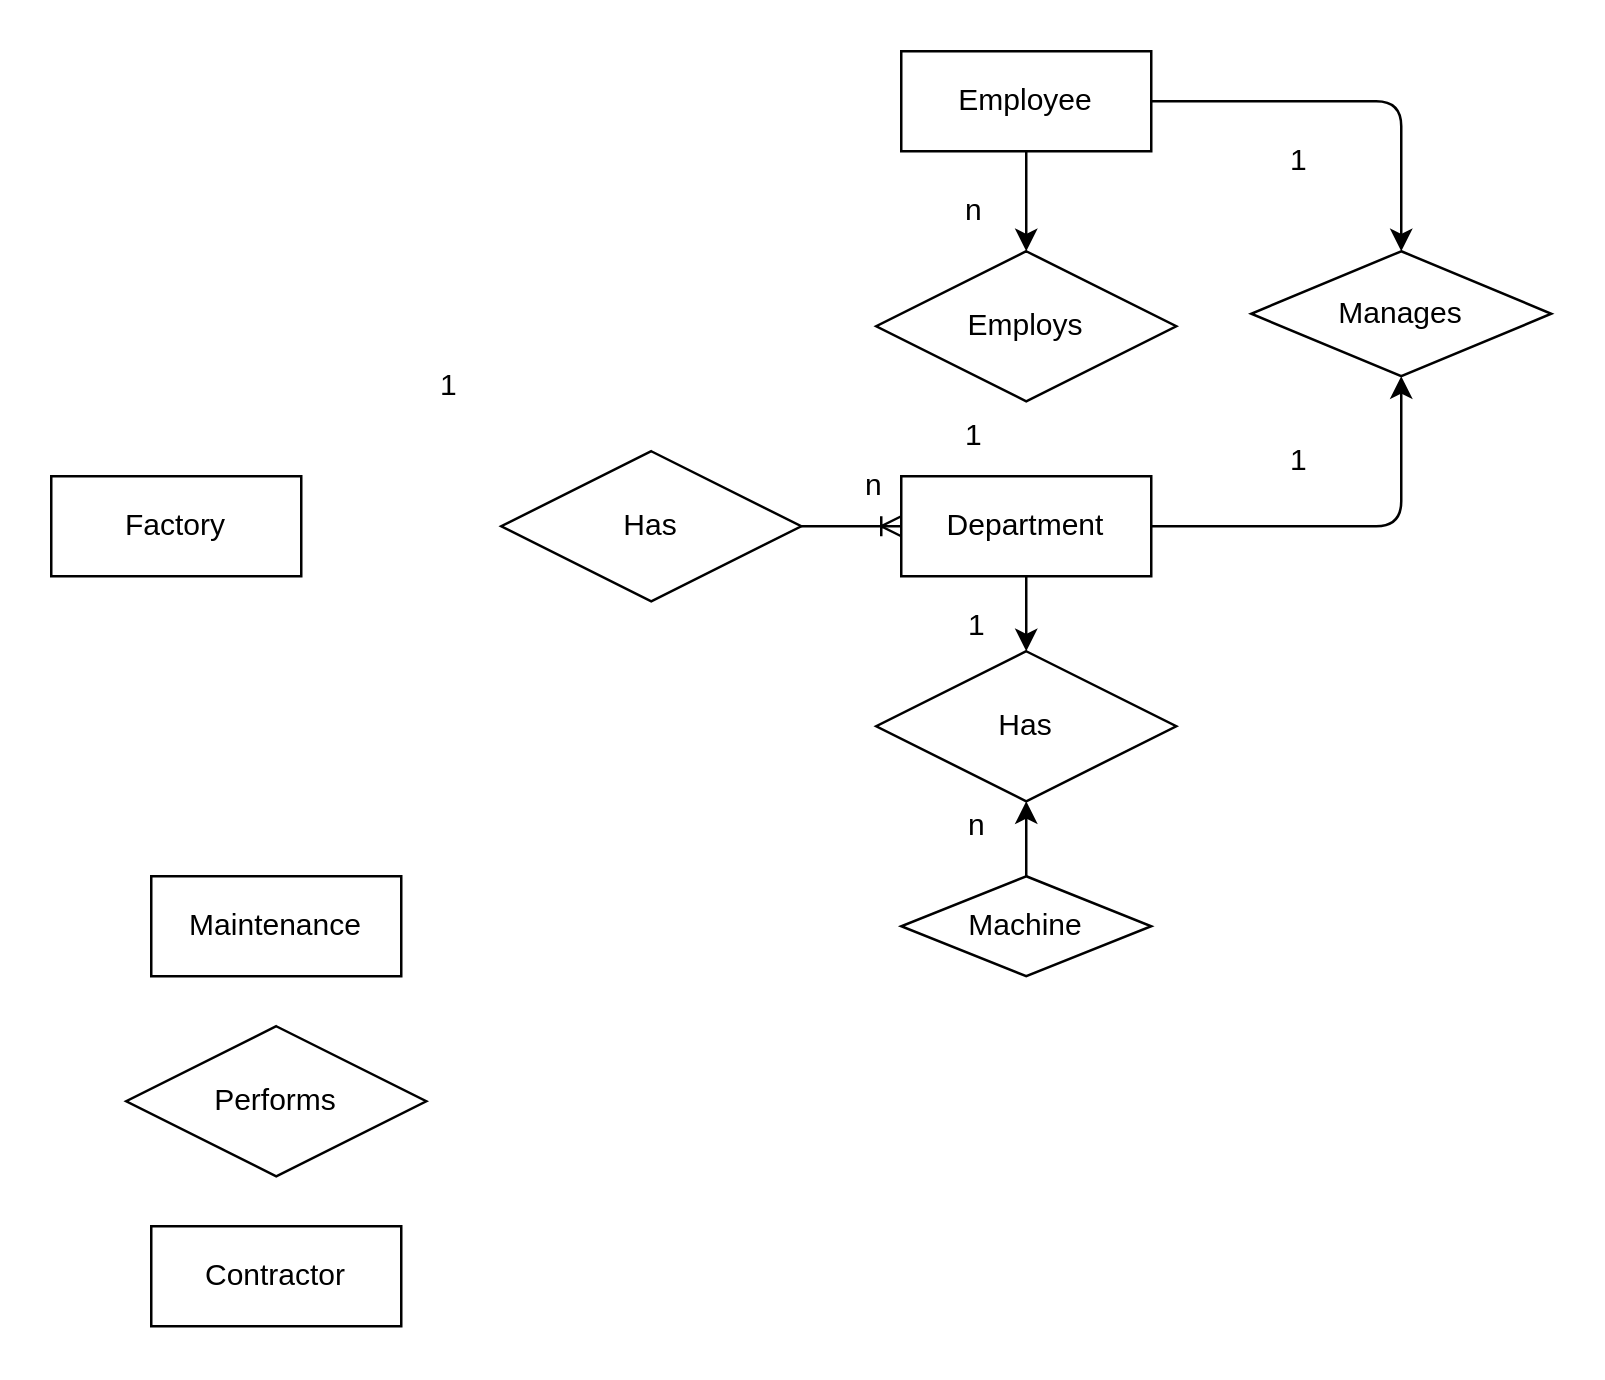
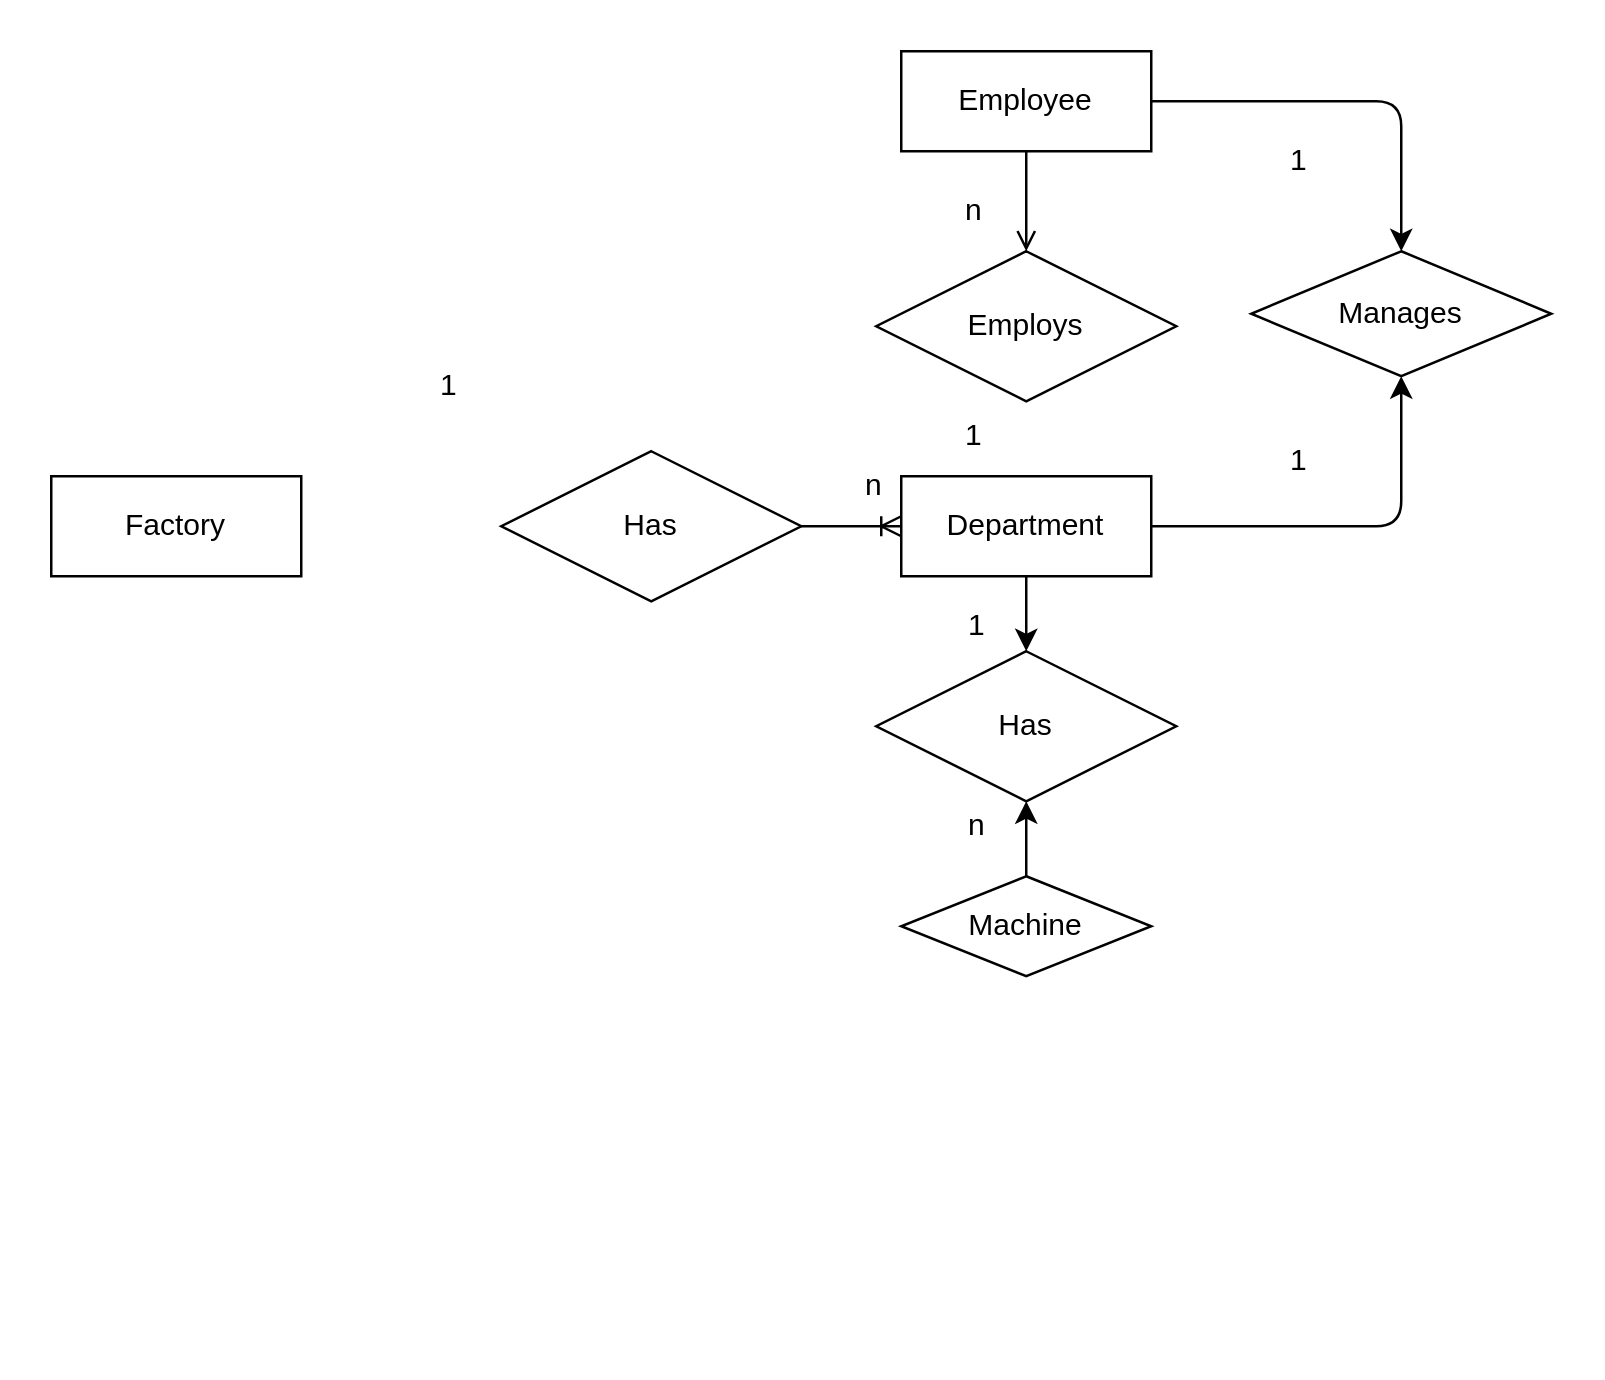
  <mxCell id="0" />
  <mxCell id="1" parent="0" />
  <mxCell id="2" style="edgeStyle=orthogonalEdgeStyle;orthogonalLoop=1;jettySize=auto;html=1;exitX=1;exitY=0.5;exitDx=0;exitDy=0;entryX=1;entryY=0.5;entryDx=0;entryDy=0;entryPerimeter=0;" edge="1" parent="1" source="3" target="3"><mxGeometry relative="1" as="geometry" /></mxCell>
  <mxCell id="3" value="Factory" style="whiteSpace=wrap;html=1;align=center;" vertex="1" parent="1"><mxGeometry x="20" y="190" width="100" height="40" as="geometry" /></mxCell>
  <mxCell id="4" style="edgeStyle=orthogonalEdgeStyle;orthogonalLoop=1;jettySize=auto;html=1;exitX=0;exitY=0.5;exitDx=0;exitDy=0;" edge="1" parent="1" source="6"><mxGeometry relative="1" as="geometry"><mxPoint x="360" y="210" as="targetPoint" /></mxGeometry></mxCell>
  <mxCell id="5" style="edgeStyle=orthogonalEdgeStyle;orthogonalLoop=1;jettySize=auto;html=1;exitX=0.5;exitY=1;exitDx=0;exitDy=0;entryX=0.5;entryY=0;entryDx=0;entryDy=0;" edge="1" parent="1" source="6" target="22"><mxGeometry relative="1" as="geometry" /></mxCell>
  <mxCell id="6" value="Department" style="whiteSpace=wrap;html=1;align=center;" vertex="1" parent="1"><mxGeometry x="360" y="190" width="100" height="40" as="geometry" /></mxCell>
  <mxCell id="7" value="Has" style="shape=rhombus;perimeter=rhombusPerimeter;whiteSpace=wrap;html=1;align=center;" vertex="1" parent="1"><mxGeometry x="200" y="180" width="120" height="60" as="geometry" /></mxCell>
  <mxCell id="8" value="1&#10;" style="text;strokeColor=none;fillColor=none;spacingLeft=4;spacingRight=4;overflow=hidden;rotatable=0;points=[[0,0.5],[1,0.5]];portConstraint=eastwest;fontSize=12;" vertex="1" parent="1"><mxGeometry x="170" y="140" width="40" height="30" as="geometry" /></mxCell>
  <mxCell id="9" value="n" style="text;strokeColor=none;fillColor=none;spacingLeft=4;spacingRight=4;overflow=hidden;rotatable=0;points=[[0,0.5],[1,0.5]];portConstraint=eastwest;fontSize=12;" vertex="1" parent="1"><mxGeometry x="340" y="180" width="40" height="30" as="geometry" /></mxCell>
  <mxCell id="10" value="Employs" style="shape=rhombus;perimeter=rhombusPerimeter;whiteSpace=wrap;html=1;align=center;" vertex="1" parent="1"><mxGeometry x="350" y="100" width="120" height="60" as="geometry" /></mxCell>
- <mxCell id="11" style="edgeStyle=orthogonalEdgeStyle;orthogonalLoop=1;jettySize=auto;html=1;exitX=0.5;exitY=1;exitDx=0;exitDy=0;entryX=0.5;entryY=0;entryDx=0;entryDy=0;" edge="1" parent="1" source="12" target="10"><mxGeometry relative="1" as="geometry" /></mxCell>
+ <mxCell id="11" style="edgeStyle=orthogonalEdgeStyle;orthogonalLoop=1;jettySize=auto;html=1;exitX=0.5;exitY=1;exitDx=0;exitDy=0;entryX=0.5;entryY=0;entryDx=0;entryDy=0;endArrow=open;" edge="1" parent="1" source="12" target="10"><mxGeometry relative="1" as="geometry" /></mxCell>
  <mxCell id="12" value="Employee" style="whiteSpace=wrap;html=1;align=center;" vertex="1" parent="1"><mxGeometry x="360" y="20" width="100" height="40" as="geometry" /></mxCell>
  <mxCell id="13" value="1" style="text;strokeColor=none;fillColor=none;spacingLeft=4;spacingRight=4;overflow=hidden;rotatable=0;points=[[0,0.5],[1,0.5]];portConstraint=eastwest;fontSize=12;" vertex="1" parent="1"><mxGeometry x="380" y="160" width="40" height="30" as="geometry" /></mxCell>
  <mxCell id="14" value="n" style="text;strokeColor=none;fillColor=none;spacingLeft=4;spacingRight=4;overflow=hidden;rotatable=0;points=[[0,0.5],[1,0.5]];portConstraint=eastwest;fontSize=12;" vertex="1" parent="1"><mxGeometry x="380" y="70" width="40" height="30" as="geometry" /></mxCell>
  <mxCell id="15" style="edgeStyle=orthogonalEdgeStyle;orthogonalLoop=1;jettySize=auto;html=1;entryX=0.5;entryY=1;entryDx=0;entryDy=0;" edge="1" parent="1" target="17"><mxGeometry relative="1" as="geometry"><mxPoint x="460" y="210" as="sourcePoint" /><Array as="points"><mxPoint x="560" y="210" /></Array></mxGeometry></mxCell>
  <mxCell id="16" style="edgeStyle=orthogonalEdgeStyle;orthogonalLoop=1;jettySize=auto;html=1;" edge="1" parent="1" target="17"><mxGeometry relative="1" as="geometry"><mxPoint x="460" y="40" as="sourcePoint" /><Array as="points"><mxPoint x="560" y="40" /></Array></mxGeometry></mxCell>
  <mxCell id="17" value="Manages" style="shape=rhombus;perimeter=rhombusPerimeter;whiteSpace=wrap;html=1;align=center;" vertex="1" parent="1"><mxGeometry x="500" y="100" width="120" height="50" as="geometry" /></mxCell>
  <mxCell id="18" value="1" style="text;strokeColor=none;fillColor=none;spacingLeft=4;spacingRight=4;overflow=hidden;rotatable=0;points=[[0,0.5],[1,0.5]];portConstraint=eastwest;fontSize=12;" vertex="1" parent="1"><mxGeometry x="510" y="50" width="40" height="30" as="geometry" /></mxCell>
  <mxCell id="19" value="1" style="text;strokeColor=none;fillColor=none;spacingLeft=4;spacingRight=4;overflow=hidden;rotatable=0;points=[[0,0.5],[1,0.5]];portConstraint=eastwest;fontSize=12;" vertex="1" parent="1"><mxGeometry x="510" y="170" width="40" height="30" as="geometry" /></mxCell>
  <mxCell id="20" style="edgeStyle=orthogonalEdgeStyle;orthogonalLoop=1;jettySize=auto;html=1;exitX=0.5;exitY=0;exitDx=0;exitDy=0;entryX=0.5;entryY=1;entryDx=0;entryDy=0;" edge="1" parent="1" source="21" target="22"><mxGeometry relative="1" as="geometry" /></mxCell>
  <mxCell id="21" value="Machine" style="rhombus;whiteSpace=wrap;html=1;align=center;" vertex="1" parent="1"><mxGeometry x="360" y="350" width="100" height="40" as="geometry" /></mxCell>
  <mxCell id="22" value="Has" style="shape=rhombus;perimeter=rhombusPerimeter;whiteSpace=wrap;html=1;align=center;" vertex="1" parent="1"><mxGeometry x="350" y="260" width="120" height="60" as="geometry" /></mxCell>
  <mxCell id="23" value="1" style="text;html=1;align=center;verticalAlign=middle;resizable=0;points=[];autosize=1;" vertex="1" parent="1"><mxGeometry x="380" y="240" width="20" height="20" as="geometry" /></mxCell>
  <mxCell id="24" value="n" style="text;html=1;align=center;verticalAlign=middle;resizable=0;points=[];autosize=1;" vertex="1" parent="1"><mxGeometry x="380" y="320" width="20" height="20" as="geometry" /></mxCell>
- <mxCell id="25" value="Maintenance" style="whiteSpace=wrap;html=1;align=center;" vertex="1" parent="1"><mxGeometry x="60" y="350" width="100" height="40" as="geometry" /></mxCell>
- <mxCell id="26" value="Contractor" style="whiteSpace=wrap;html=1;align=center;" vertex="1" parent="1"><mxGeometry x="60" y="490" width="100" height="40" as="geometry" /></mxCell>
- <mxCell id="27" value="Performs" style="shape=rhombus;perimeter=rhombusPerimeter;whiteSpace=wrap;html=1;align=center;" vertex="1" parent="1"><mxGeometry x="50" y="410" width="120" height="60" as="geometry" /></mxCell>
  <mxCell id="28" value="" style="edgeStyle=entityRelationEdgeStyle;fontSize=12;html=1;endArrow=ERoneToMany;entryX=0;entryY=0.5;entryDx=0;entryDy=0;exitX=1;exitY=0.5;exitDx=0;exitDy=0;" edge="1" parent="1" source="7" target="6"><mxGeometry width="100" height="100" relative="1" as="geometry"><mxPoint x="340" y="460" as="sourcePoint" /><mxPoint x="440" y="360" as="targetPoint" /></mxGeometry></mxCell>
